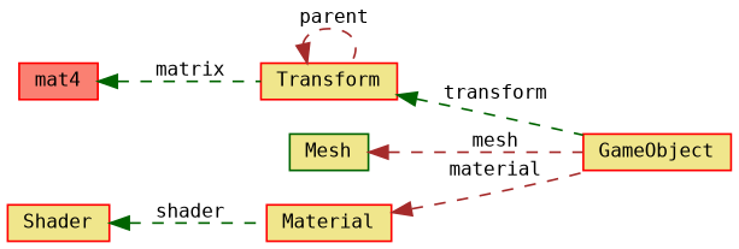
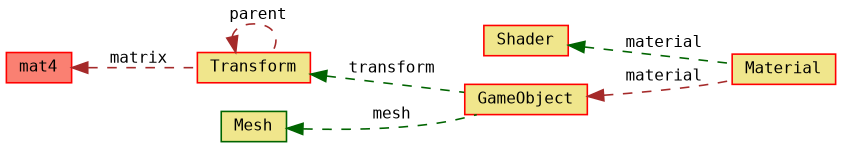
  digraph {
    rankdir=LR
    node [color=red fillcolor=khaki fontname=Terminal fontsize=10 shape=box style=filled]
    edge [color=darkgreen dir=back fontname=Terminal fontsize=10 labelfontname=Helvetica labelfontsize=10 style=dashed]
    n1 [fontcolor=black height=0.2 label=GameObject width=0.4]
    n2 [height=0.2 label=Transform width=0.4]
    n3 [fillcolor=salmon height=0.2 label=mat4 width=0.4]
    n4 [color=darkgreen height=0.2 label=Mesh width=0.4]
    n5 [height=0.2 label=Material width=0.4]
    n6 [height=0.2 label=Shader width=0.4]
    n2 -> n1 [label=" transform"]
    n2 -> n2 [color=brown label=" parent"]
-   n3 -> n2 [label=" matrix"]
-   n4 -> n1 [color=brown label=" mesh"]
-   n5 -> n1 [color=brown label=" material"]
-   n6 -> n5 [label=" shader"]
+   n3 -> n2 [color=brown label=" matrix"]
+   n4 -> n1 [label=" mesh"]
+   n1 -> n5 [color=brown label=" material"]
+   n6 -> n5 [label=" material"]
  }
